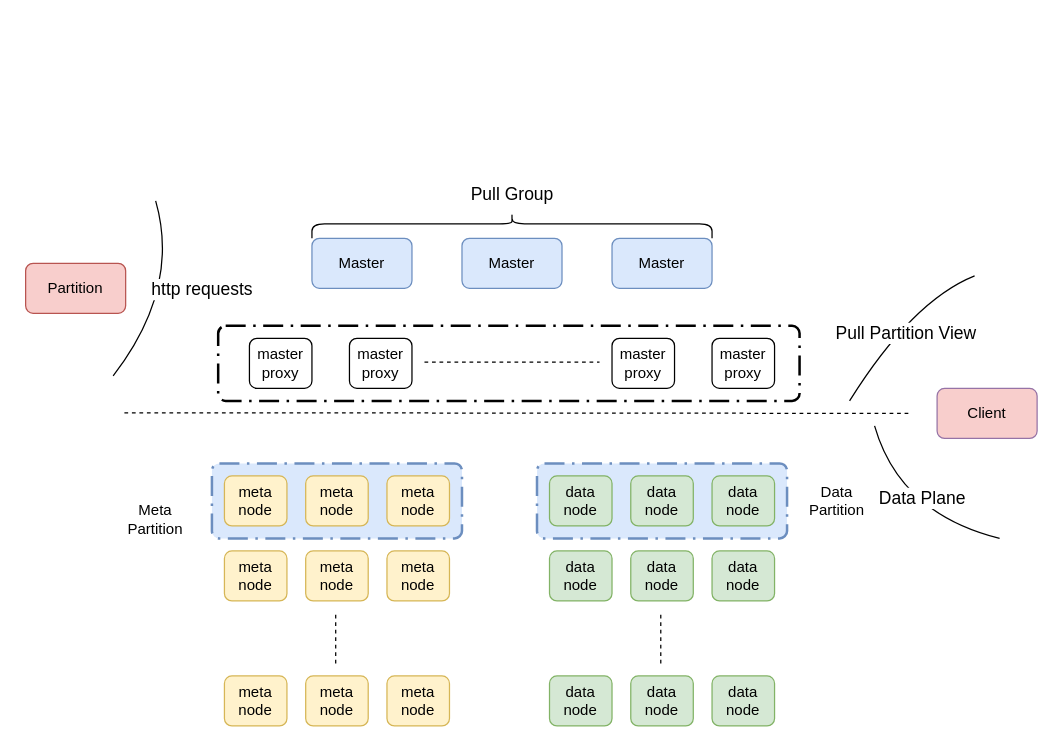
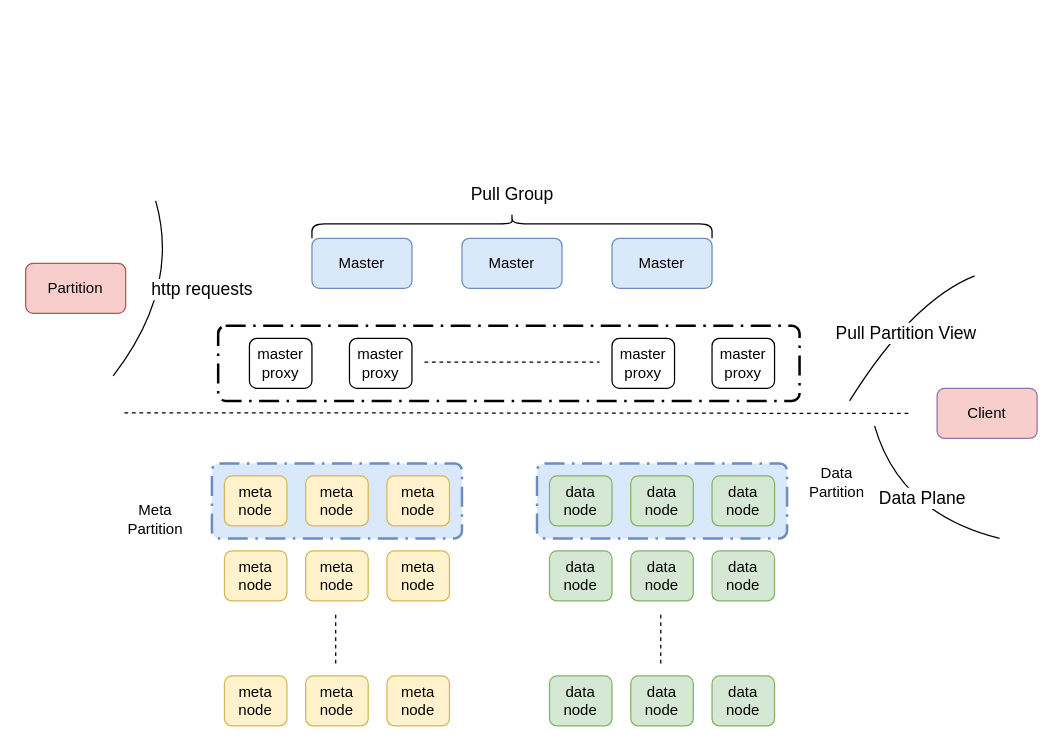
  <mxCell id="0" />
  <mxCell id="1" parent="0" />
  <mxCell id="2" value="" style="rounded=1;arcSize=10;dashed=1;strokeColor=#6c8ebf;fillColor=#dae8fc;dashPattern=8 3 1 3;strokeWidth=2;" vertex="1" parent="1"><mxGeometry x="169" y="370" width="200" height="60" as="geometry" /></mxCell>
  <mxCell id="3" value="Master" style="rounded=1;whiteSpace=wrap;html=1;fillColor=#dae8fc;strokeColor=#6c8ebf;" vertex="1" parent="1"><mxGeometry x="249" y="190" width="80" height="40" as="geometry" /></mxCell>
  <mxCell id="4" value="Master" style="rounded=1;whiteSpace=wrap;html=1;fillColor=#dae8fc;strokeColor=#6c8ebf;" vertex="1" parent="1"><mxGeometry x="369" y="190" width="80" height="40" as="geometry" /></mxCell>
  <mxCell id="5" value="Master" style="rounded=1;whiteSpace=wrap;html=1;fillColor=#dae8fc;strokeColor=#6c8ebf;" vertex="1" parent="1"><mxGeometry x="489" y="190" width="80" height="40" as="geometry" /></mxCell>
  <mxCell id="6" value="master proxy" style="rounded=1;whiteSpace=wrap;html=1;" vertex="1" parent="1"><mxGeometry x="199" y="270" width="50" height="40" as="geometry" /></mxCell>
  <mxCell id="7" value="master proxy" style="rounded=1;whiteSpace=wrap;html=1;" vertex="1" parent="1"><mxGeometry x="279" y="270" width="50" height="40" as="geometry" /></mxCell>
  <mxCell id="8" value="master proxy" style="rounded=1;whiteSpace=wrap;html=1;" vertex="1" parent="1"><mxGeometry x="489" y="270" width="50" height="40" as="geometry" /></mxCell>
  <mxCell id="9" value="master proxy" style="rounded=1;whiteSpace=wrap;html=1;" vertex="1" parent="1"><mxGeometry x="569" y="270" width="50" height="40" as="geometry" /></mxCell>
  <mxCell id="10" value="" style="shape=curlyBracket;whiteSpace=wrap;html=1;rounded=1;rotation=90;size=0.418;" vertex="1" parent="1"><mxGeometry x="399" width="20" height="320" as="geometry" y="20" /></mxCell>
  <mxCell id="11" value="&lt;font style=&quot;font-size: 14px&quot;&gt;Pull Group&lt;/font&gt;" style="text;html=1;strokeColor=none;fillColor=none;align=center;verticalAlign=middle;whiteSpace=wrap;rounded=0;" vertex="1" parent="1"><mxGeometry x="361.5" y="140" width="95" height="30" as="geometry" /></mxCell>
  <mxCell id="12" value="" style="endArrow=none;dashed=1;html=1;" edge="1" parent="1"><mxGeometry width="50" height="50" relative="1" as="geometry"><mxPoint x="339" y="289" as="sourcePoint" /><mxPoint x="479" y="289" as="targetPoint" /><Array as="points" /></mxGeometry></mxCell>
  <mxCell id="13" value="Client" style="rounded=1;whiteSpace=wrap;html=1;fillColor=#f8cecc;strokeColor=#9673a6;" vertex="1" parent="1"><mxGeometry x="749" y="310" width="80" height="40" as="geometry" /></mxCell>
  <mxCell id="14" value="" style="endArrow=none;html=1;curved=1;" edge="1" parent="1"><mxGeometry width="50" height="50" relative="1" as="geometry"><mxPoint x="679" y="320" as="sourcePoint" /><mxPoint x="779" y="220" as="targetPoint" /><Array as="points"><mxPoint x="729" y="240" /></Array></mxGeometry></mxCell>
  <mxCell id="15" value="&lt;font style=&quot;font-size: 14px&quot;&gt;Pull Partition View&lt;/font&gt;" style="text;html=1;align=center;verticalAlign=middle;resizable=0;points=[];;labelBackgroundColor=#ffffff;" vertex="1" connectable="0" parent="14"><mxGeometry x="0.273" y="-26" relative="1" as="geometry"><mxPoint x="-15" y="1" as="offset" /></mxGeometry></mxCell>
  <mxCell id="16" value="" style="endArrow=none;html=1;curved=1;" edge="1" parent="1"><mxGeometry width="50" height="50" relative="1" as="geometry"><mxPoint x="799" y="430" as="sourcePoint" /><mxPoint x="699" y="340" as="targetPoint" /><Array as="points"><mxPoint x="719" y="410" /></Array></mxGeometry></mxCell>
  <mxCell id="17" value="&lt;font style=&quot;font-size: 14px&quot;&gt;Data Plane&lt;/font&gt;" style="text;html=1;align=center;verticalAlign=middle;resizable=0;points=[];;labelBackgroundColor=#ffffff;" vertex="1" connectable="0" parent="16"><mxGeometry x="-0.125" y="-16" relative="1" as="geometry"><mxPoint as="offset" /></mxGeometry></mxCell>
  <mxCell id="18" value="" style="endArrow=none;dashed=1;html=1;" edge="1" parent="1"><mxGeometry width="50" height="50" relative="1" as="geometry"><mxPoint x="99" y="329.5" as="sourcePoint" /><mxPoint x="729" y="330" as="targetPoint" /></mxGeometry></mxCell>
  <mxCell id="19" value="meta node" style="rounded=1;whiteSpace=wrap;html=1;fillColor=#fff2cc;strokeColor=#d6b656;" vertex="1" parent="1"><mxGeometry x="179" y="380" width="50" height="40" as="geometry" /></mxCell>
  <mxCell id="20" value="meta node" style="rounded=1;whiteSpace=wrap;html=1;fillColor=#fff2cc;strokeColor=#d6b656;" vertex="1" parent="1"><mxGeometry x="244" y="380" width="50" height="40" as="geometry" /></mxCell>
  <mxCell id="21" value="meta node" style="rounded=1;whiteSpace=wrap;html=1;fillColor=#fff2cc;strokeColor=#d6b656;" vertex="1" parent="1"><mxGeometry x="309" y="380" width="50" height="40" as="geometry" /></mxCell>
  <mxCell id="22" value="meta node" style="rounded=1;whiteSpace=wrap;html=1;fillColor=#fff2cc;strokeColor=#d6b656;" vertex="1" parent="1"><mxGeometry x="179" y="440" width="50" height="40" as="geometry" /></mxCell>
  <mxCell id="23" value="meta node" style="rounded=1;whiteSpace=wrap;html=1;fillColor=#fff2cc;strokeColor=#d6b656;" vertex="1" parent="1"><mxGeometry x="244" y="440" width="50" height="40" as="geometry" /></mxCell>
  <mxCell id="24" value="meta node" style="rounded=1;whiteSpace=wrap;html=1;fillColor=#fff2cc;strokeColor=#d6b656;" vertex="1" parent="1"><mxGeometry x="309" y="440" width="50" height="40" as="geometry" /></mxCell>
  <mxCell id="25" value="meta node" style="rounded=1;whiteSpace=wrap;html=1;fillColor=#fff2cc;strokeColor=#d6b656;" vertex="1" parent="1"><mxGeometry x="179" y="540" width="50" height="40" as="geometry" /></mxCell>
  <mxCell id="26" value="meta node" style="rounded=1;whiteSpace=wrap;html=1;fillColor=#fff2cc;strokeColor=#d6b656;" vertex="1" parent="1"><mxGeometry x="244" y="540" width="50" height="40" as="geometry" /></mxCell>
  <mxCell id="27" value="meta node" style="rounded=1;whiteSpace=wrap;html=1;fillColor=#fff2cc;strokeColor=#d6b656;" vertex="1" parent="1"><mxGeometry x="309" y="540" width="50" height="40" as="geometry" /></mxCell>
  <mxCell id="28" value="" style="endArrow=none;dashed=1;html=1;" edge="1" parent="1"><mxGeometry width="50" height="50" relative="1" as="geometry"><mxPoint x="268" y="530" as="sourcePoint" /><mxPoint x="268" y="490" as="targetPoint" /></mxGeometry></mxCell>
  <mxCell id="29" value="Meta Partition" style="text;html=1;strokeColor=none;fillColor=none;align=center;verticalAlign=middle;whiteSpace=wrap;rounded=0;" vertex="1" parent="1"><mxGeometry x="104" y="405" width="40" height="20" as="geometry" /></mxCell>
- <mxCell id="30" value="Data Partition" style="text;html=1;strokeColor=none;fillColor=none;align=center;verticalAlign=middle;whiteSpace=wrap;rounded=0;" vertex="1" parent="1"><mxGeometry x="649" y="390" width="40" height="20" as="geometry" /></mxCell>
+ <mxCell id="30" value="Data Partition" style="text;html=1;strokeColor=none;fillColor=none;align=center;verticalAlign=middle;whiteSpace=wrap;rounded=0;" vertex="1" parent="1"><mxGeometry x="649" y="375" width="40" height="20" as="geometry" /></mxCell>
  <mxCell id="31" value="" style="group;" vertex="1" connectable="0" parent="1"><mxGeometry x="429" y="370" width="200" height="210" as="geometry" /></mxCell>
  <mxCell id="32" value="" style="rounded=1;arcSize=10;dashed=1;strokeColor=#6c8ebf;fillColor=#dae8fc;dashPattern=8 3 1 3;strokeWidth=2;" vertex="1" parent="31"><mxGeometry width="200" height="60" as="geometry" /></mxCell>
  <mxCell id="33" value="data node" style="rounded=1;whiteSpace=wrap;html=1;fillColor=#d5e8d4;strokeColor=#82b366;" vertex="1" parent="31"><mxGeometry x="10" y="10" width="50" height="40" as="geometry" /></mxCell>
  <mxCell id="34" value="data node" style="rounded=1;whiteSpace=wrap;html=1;fillColor=#d5e8d4;strokeColor=#82b366;" vertex="1" parent="31"><mxGeometry x="75" y="10" width="50" height="40" as="geometry" /></mxCell>
  <mxCell id="35" value="data node" style="rounded=1;whiteSpace=wrap;html=1;fillColor=#d5e8d4;strokeColor=#82b366;" vertex="1" parent="31"><mxGeometry x="140" y="10" width="50" height="40" as="geometry" /></mxCell>
  <mxCell id="36" value="data node" style="rounded=1;whiteSpace=wrap;html=1;fillColor=#d5e8d4;strokeColor=#82b366;" vertex="1" parent="31"><mxGeometry x="10" y="70" width="50" height="40" as="geometry" /></mxCell>
  <mxCell id="37" value="data node" style="rounded=1;whiteSpace=wrap;html=1;fillColor=#d5e8d4;strokeColor=#82b366;" vertex="1" parent="31"><mxGeometry x="75" y="70" width="50" height="40" as="geometry" /></mxCell>
  <mxCell id="38" value="data node" style="rounded=1;whiteSpace=wrap;html=1;fillColor=#d5e8d4;strokeColor=#82b366;" vertex="1" parent="31"><mxGeometry x="140" y="70" width="50" height="40" as="geometry" /></mxCell>
  <mxCell id="39" value="data node" style="rounded=1;whiteSpace=wrap;html=1;fillColor=#d5e8d4;strokeColor=#82b366;" vertex="1" parent="31"><mxGeometry x="10" y="170" width="50" height="40" as="geometry" /></mxCell>
  <mxCell id="40" value="data node" style="rounded=1;whiteSpace=wrap;html=1;fillColor=#d5e8d4;strokeColor=#82b366;" vertex="1" parent="31"><mxGeometry x="75" y="170" width="50" height="40" as="geometry" /></mxCell>
  <mxCell id="41" value="data node" style="rounded=1;whiteSpace=wrap;html=1;fillColor=#d5e8d4;strokeColor=#82b366;" vertex="1" parent="31"><mxGeometry x="140" y="170" width="50" height="40" as="geometry" /></mxCell>
  <mxCell id="42" value="" style="endArrow=none;dashed=1;html=1;" edge="1" parent="31"><mxGeometry width="50" height="50" relative="1" as="geometry"><mxPoint x="99" y="160" as="sourcePoint" /><mxPoint x="99" y="120" as="targetPoint" /></mxGeometry></mxCell>
  <mxCell id="43" value="" style="rounded=1;arcSize=10;dashed=1;strokeColor=#000000;fillColor=none;gradientColor=none;dashPattern=8 3 1 3;strokeWidth=2;" vertex="1" parent="1"><mxGeometry x="174" y="260" width="465" height="60" as="geometry" /></mxCell>
  <mxCell id="44" value="Partition" style="rounded=1;whiteSpace=wrap;html=1;fillColor=#f8cecc;strokeColor=#b85450;" vertex="1" parent="1"><mxGeometry y="210" width="80" height="40" as="geometry" x="20" /></mxCell>
  <mxCell id="45" value="" style="endArrow=none;html=1;curved=1;" edge="1" parent="1"><mxGeometry width="50" height="50" relative="1" as="geometry"><mxPoint x="90" y="300" as="sourcePoint" /><mxPoint x="124" y="160" as="targetPoint" /><Array as="points"><mxPoint x="144" y="230" /></Array></mxGeometry></mxCell>
  <mxCell id="46" value="&lt;span style=&quot;font-size: 14px&quot;&gt;http requests&lt;/span&gt;" style="text;html=1;align=center;verticalAlign=middle;resizable=0;points=[];;labelBackgroundColor=#ffffff;" vertex="1" connectable="0" parent="45"><mxGeometry x="-0.125" y="-16" relative="1" as="geometry"><mxPoint x="14" y="-23.5" as="offset" /></mxGeometry></mxCell>
